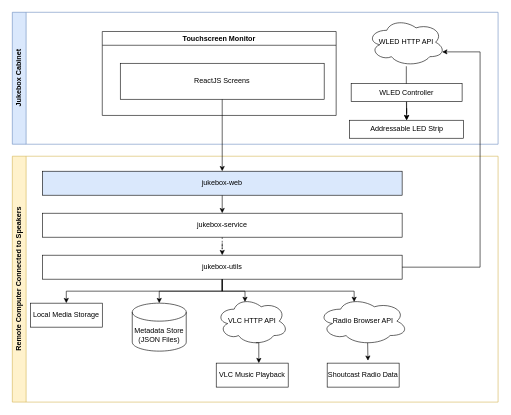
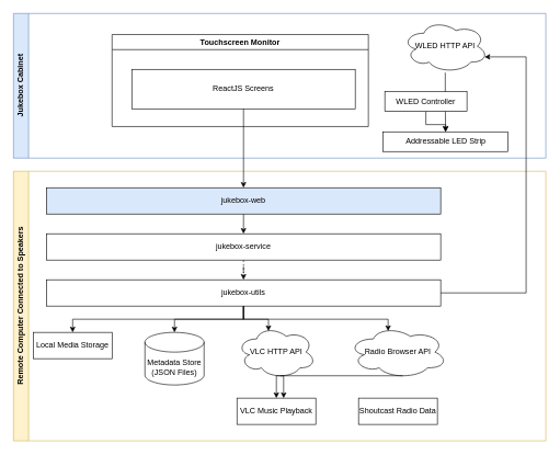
  <mxCell id="0" />
  <mxCell id="1" parent="0" />
  <mxCell id="2" value="&lt;div&gt;Jukebox Cabinet&lt;/div&gt;" style="swimlane;horizontal=0;whiteSpace=wrap;html=1;fillColor=#dae8fc;strokeColor=#6c8ebf;fillStyle=solid;" vertex="1" parent="1"><mxGeometry x="20" y="20" width="810" height="220" as="geometry" /></mxCell>
  <mxCell id="3" value="ReactJS Screens" style="rounded=0;whiteSpace=wrap;html=1;" vertex="1" parent="2"><mxGeometry x="180" y="85" width="340" height="60" as="geometry" /></mxCell>
  <mxCell id="4" value="" style="edgeStyle=orthogonalEdgeStyle;rounded=0;orthogonalLoop=1;jettySize=auto;html=1;" edge="1" parent="2" source="5" target="8"><mxGeometry relative="1" as="geometry" /></mxCell>
  <mxCell id="5" value="WLED HTTP API" style="ellipse;shape=cloud;whiteSpace=wrap;html=1;" vertex="1" parent="2"><mxGeometry x="592" y="10" width="130" height="80" as="geometry" /></mxCell>
  <mxCell id="6" value="" style="edgeStyle=orthogonalEdgeStyle;rounded=0;orthogonalLoop=1;jettySize=auto;html=1;" edge="1" parent="2" source="7" target="8"><mxGeometry relative="1" as="geometry" /></mxCell>
- <mxCell id="7" value="WLED Controller" style="rounded=0;whiteSpace=wrap;html=1;" vertex="1" parent="2"><mxGeometry x="565" y="119" width="185" height="30" as="geometry" /></mxCell>
+ <mxCell id="7" value="WLED Controller" style="rounded=0;whiteSpace=wrap;html=1;" vertex="1" parent="2"><mxGeometry x="565" y="119" width="125" height="30" as="geometry" /></mxCell>
  <mxCell id="8" value="Addressable LED Strip" style="rounded=0;whiteSpace=wrap;html=1;" vertex="1" parent="2"><mxGeometry x="562.5" y="180" width="190" height="30" as="geometry" /></mxCell>
  <mxCell id="9" value="Touchscreen Monitor" style="swimlane;whiteSpace=wrap;html=1;" vertex="1" parent="2"><mxGeometry x="150" y="32" width="390" height="140" as="geometry" /></mxCell>
  <mxCell id="10" value="&lt;div&gt;Remote Computer Connected to Speakers&lt;/div&gt;" style="swimlane;horizontal=0;whiteSpace=wrap;html=1;fillColor=#fff2cc;strokeColor=#d6b656;" vertex="1" parent="1"><mxGeometry x="20" y="260" width="810" height="410" as="geometry" /></mxCell>
  <mxCell id="11" value="&lt;div&gt;Metadata Store (JSON Files)&lt;/div&gt;" style="shape=cylinder3;whiteSpace=wrap;html=1;boundedLbl=1;backgroundOutline=1;size=15;" vertex="1" parent="10"><mxGeometry x="200" y="245" width="90" height="80" as="geometry" /></mxCell>
  <mxCell id="12" value="VLC HTTP API" style="ellipse;shape=cloud;whiteSpace=wrap;html=1;" vertex="1" parent="10"><mxGeometry x="340" y="235" width="120" height="80" as="geometry" /></mxCell>
  <mxCell id="13" value="VLC Music Playback" style="rounded=0;whiteSpace=wrap;html=1;" vertex="1" parent="10"><mxGeometry x="340" y="345" width="120" height="40" as="geometry" /></mxCell>
  <mxCell id="14" style="edgeStyle=orthogonalEdgeStyle;rounded=0;orthogonalLoop=1;jettySize=auto;html=1;exitX=0.55;exitY=0.95;exitDx=0;exitDy=0;exitPerimeter=0;entryX=0.592;entryY=0;entryDx=0;entryDy=0;entryPerimeter=0;" edge="1" parent="10" source="12" target="13"><mxGeometry relative="1" as="geometry" /></mxCell>
  <mxCell id="15" style="edgeStyle=orthogonalEdgeStyle;rounded=0;orthogonalLoop=1;jettySize=auto;html=1;exitX=0.5;exitY=1;exitDx=0;exitDy=0;entryX=0.5;entryY=0;entryDx=0;entryDy=0;entryPerimeter=0;" edge="1" parent="10" source="17" target="11"><mxGeometry relative="1" as="geometry" /></mxCell>
  <mxCell id="16" style="edgeStyle=orthogonalEdgeStyle;rounded=0;orthogonalLoop=1;jettySize=auto;html=1;entryX=0.4;entryY=0.1;entryDx=0;entryDy=0;entryPerimeter=0;" edge="1" parent="10" source="17" target="12"><mxGeometry relative="1" as="geometry" /></mxCell>
  <mxCell id="17" value="jukebox-utils" style="rounded=0;whiteSpace=wrap;html=1;points=[[0,0,0,0,0],[0,0.25,0,0,0],[0,0.5,0,0,0],[0,0.75,0,0,0],[0,1,0,0,0],[0.12,1,0,0,2],[0.25,0,0,0,0],[0.5,0,0,0,0],[0.5,1,0,0,0],[0.75,0,0,0,0],[0.75,1,0,0,0],[1,0,0,0,0],[1,0.25,0,0,0],[1,0.5,0,0,0],[1,0.75,0,0,0],[1,1,0,0,0]];" vertex="1" parent="10"><mxGeometry x="50" y="165" width="600" height="40" as="geometry" /></mxCell>
  <mxCell id="18" value="&lt;div&gt;Radio Browser API&lt;br&gt;&lt;/div&gt;" style="ellipse;shape=cloud;whiteSpace=wrap;html=1;" vertex="1" parent="10"><mxGeometry x="510" y="235" width="150" height="80" as="geometry" /></mxCell>
  <mxCell id="19" style="edgeStyle=orthogonalEdgeStyle;rounded=0;orthogonalLoop=1;jettySize=auto;html=1;entryX=0.4;entryY=0.1;entryDx=0;entryDy=0;entryPerimeter=0;" edge="1" parent="10" source="17" target="18"><mxGeometry relative="1" as="geometry" /></mxCell>
  <mxCell id="20" value="Local Media Storage" style="rounded=0;whiteSpace=wrap;html=1;" vertex="1" parent="10"><mxGeometry x="30" y="245" width="120" height="40" as="geometry" /></mxCell>
  <mxCell id="21" style="edgeStyle=orthogonalEdgeStyle;rounded=0;orthogonalLoop=1;jettySize=auto;html=1;entryX=0.5;entryY=0;entryDx=0;entryDy=0;" edge="1" parent="10" source="17" target="20"><mxGeometry relative="1" as="geometry" /></mxCell>
  <mxCell id="22" value="Shoutcast Radio Data" style="rounded=0;whiteSpace=wrap;html=1;" vertex="1" parent="10"><mxGeometry x="525" y="345" width="120" height="40" as="geometry" /></mxCell>
- <mxCell id="23" style="edgeStyle=orthogonalEdgeStyle;rounded=0;orthogonalLoop=1;jettySize=auto;html=1;exitX=0.55;exitY=0.95;exitDx=0;exitDy=0;exitPerimeter=0;entryX=0.567;entryY=-0.1;entryDx=0;entryDy=0;entryPerimeter=0;" edge="1" parent="10" source="18" target="22"><mxGeometry relative="1" as="geometry" /></mxCell>
+ <mxCell id="23" style="edgeStyle=orthogonalEdgeStyle;rounded=0;orthogonalLoop=1;jettySize=auto;html=1;exitX=0.55;exitY=0.95;exitDx=0;exitDy=0;exitPerimeter=0;" edge="1" parent="10" source="18" target="13"><mxGeometry relative="1" as="geometry" /></mxCell>
  <mxCell id="24" value="" style="edgeStyle=orthogonalEdgeStyle;rounded=0;orthogonalLoop=1;jettySize=auto;html=1;dashed=1;" edge="1" parent="10" source="25" target="17"><mxGeometry relative="1" as="geometry" /></mxCell>
  <mxCell id="25" value="jukebox-service" style="rounded=0;whiteSpace=wrap;html=1;points=[[0,0,0,0,0],[0,0.25,0,0,0],[0,0.5,0,0,0],[0,0.75,0,0,0],[0,1,0,0,0],[0.12,1,0,0,2],[0.25,0,0,0,0],[0.5,0,0,0,0],[0.5,1,0,0,0],[0.75,0,0,0,0],[0.75,1,0,0,0],[1,0,0,0,0],[1,0.25,0,0,0],[1,0.5,0,0,0],[1,0.75,0,0,0],[1,1,0,0,0]];" vertex="1" parent="10"><mxGeometry x="50" y="95" width="600" height="40" as="geometry" /></mxCell>
  <mxCell id="26" style="edgeStyle=orthogonalEdgeStyle;rounded=0;orthogonalLoop=1;jettySize=auto;html=1;exitX=0.5;exitY=1;exitDx=0;exitDy=0;exitPerimeter=0;entryX=0.5;entryY=0;entryDx=0;entryDy=0;entryPerimeter=0;" edge="1" parent="10" source="27" target="25"><mxGeometry relative="1" as="geometry" /></mxCell>
  <mxCell id="27" value="jukebox-web" style="rounded=0;whiteSpace=wrap;html=1;points=[[0,0,0,0,0],[0,0.25,0,0,0],[0,0.5,0,0,0],[0,0.75,0,0,0],[0,1,0,0,0],[0.12,1,0,0,2],[0.25,0,0,0,0],[0.5,0,0,0,0],[0.5,1,0,0,0],[0.75,0,0,0,0],[0.75,1,0,0,0],[1,0,0,0,0],[1,0.25,0,0,0],[1,0.5,0,0,0],[1,0.75,0,0,0],[1,1,0,0,0]];fillColor=#dae8fc;" vertex="1" parent="10"><mxGeometry x="50" y="25" width="600" height="40" as="geometry" /></mxCell>
  <mxCell id="28" style="edgeStyle=orthogonalEdgeStyle;rounded=0;orthogonalLoop=1;jettySize=auto;html=1;entryX=0.5;entryY=0;entryDx=0;entryDy=0;entryPerimeter=0;" edge="1" parent="1" source="3" target="27"><mxGeometry relative="1" as="geometry" /></mxCell>
  <mxCell id="29" style="edgeStyle=orthogonalEdgeStyle;rounded=0;orthogonalLoop=1;jettySize=auto;html=1;exitX=1;exitY=0.5;exitDx=0;exitDy=0;exitPerimeter=0;entryX=0.96;entryY=0.7;entryDx=0;entryDy=0;entryPerimeter=0;" edge="1" parent="1" source="17" target="5"><mxGeometry relative="1" as="geometry"><Array as="points"><mxPoint x="800" y="445" /><mxPoint x="800" y="86" /></Array></mxGeometry></mxCell>
